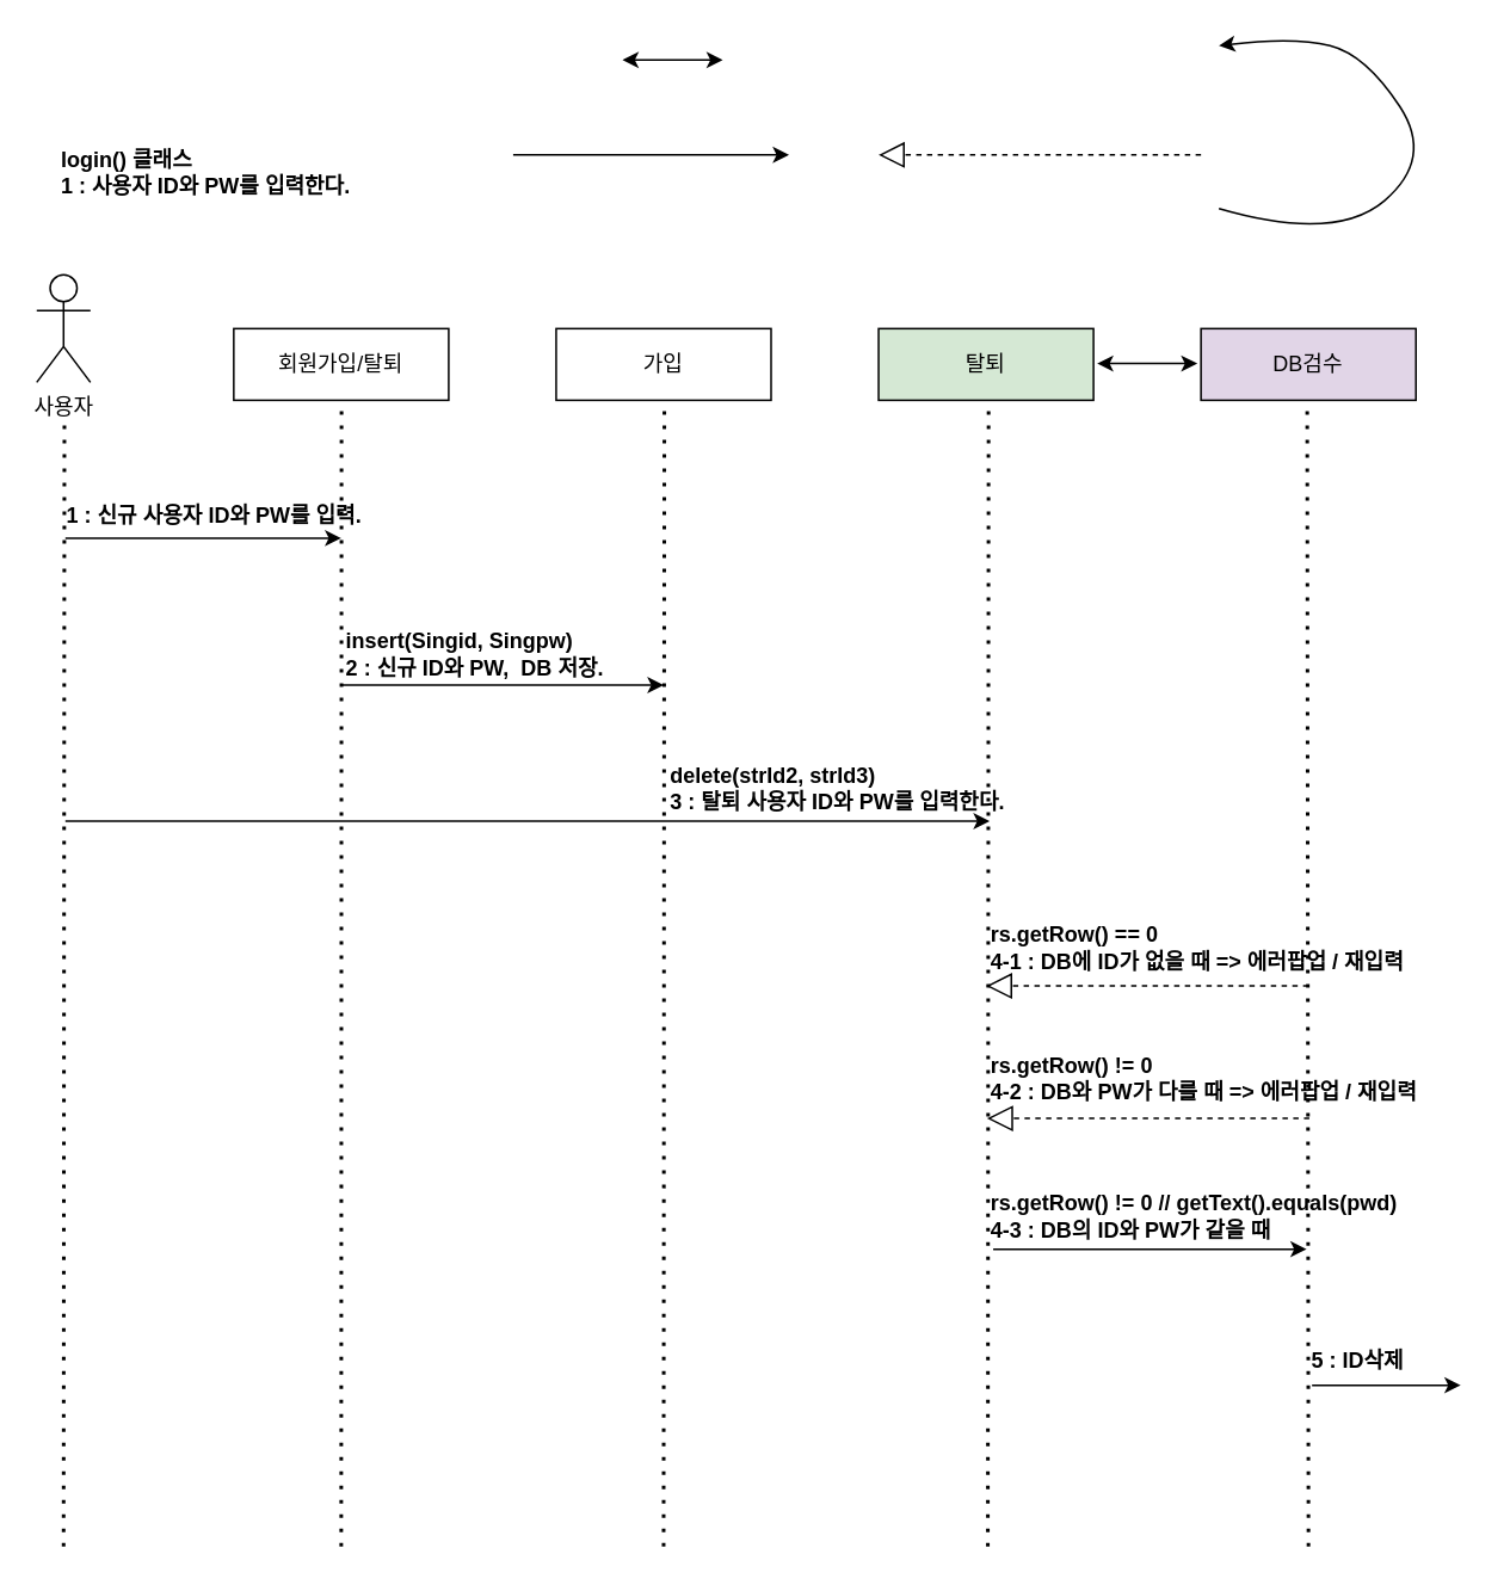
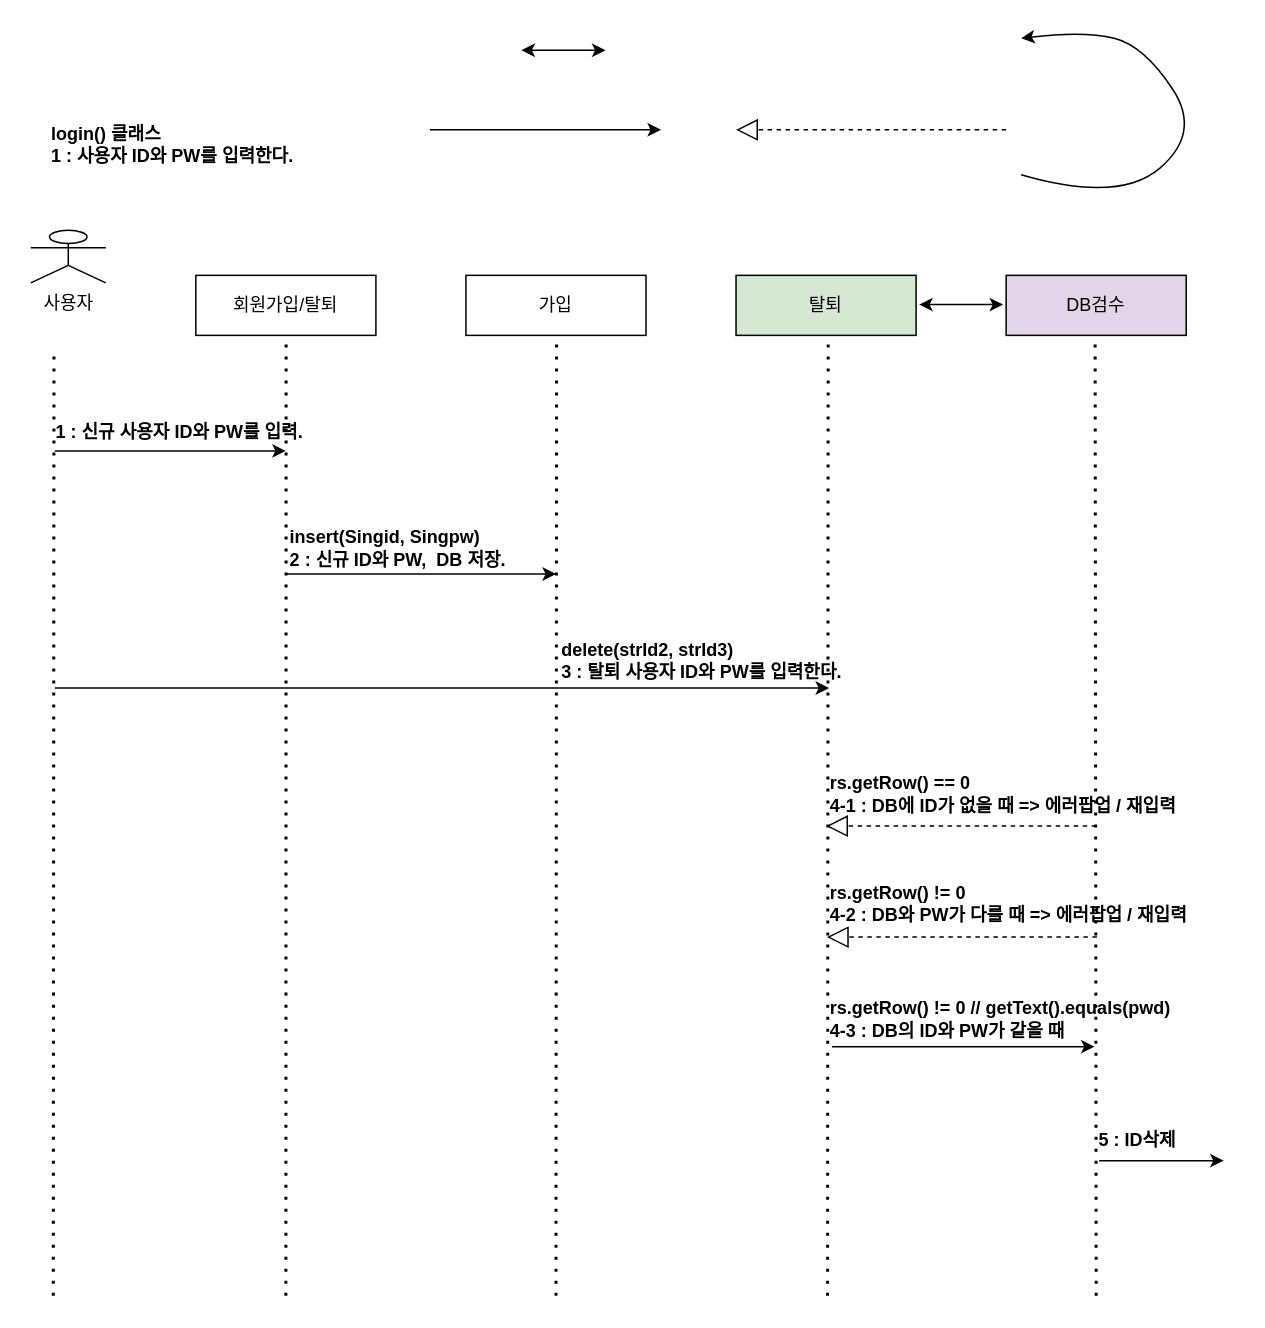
  <mxCell id="0" />
  <mxCell id="1" parent="0" />
- <mxCell id="2" value="사용자" style="shape=umlActor;verticalLabelPosition=bottom;verticalAlign=top;html=1;outlineConnect=0;" parent="1" vertex="1"><mxGeometry x="20" y="153" width="30" height="60" as="geometry" /></mxCell>
+ <mxCell id="2" value="사용자" style="shape=umlActor;verticalLabelPosition=bottom;verticalAlign=top;html=1;outlineConnect=0;" parent="1" vertex="1"><mxGeometry x="20" y="153" width="50" height="35" as="geometry" /></mxCell>
  <mxCell id="3" value="회원가입/탈퇴" style="rounded=0;whiteSpace=wrap;html=1;" parent="1" vertex="1"><mxGeometry x="130" y="183" width="120" height="40" as="geometry" /></mxCell>
  <mxCell id="4" value="가입" style="rounded=0;whiteSpace=wrap;html=1;" parent="1" vertex="1"><mxGeometry x="310" y="183" width="120" height="40" as="geometry" /></mxCell>
  <mxCell id="5" value="탈퇴" style="rounded=0;whiteSpace=wrap;html=1;fillColor=#d5e8d4;" parent="1" vertex="1"><mxGeometry x="490" y="183" width="120" height="40" as="geometry" /></mxCell>
  <mxCell id="6" value="DB검수" style="rounded=0;whiteSpace=wrap;html=1;fillColor=#e1d5e7;" parent="1" vertex="1"><mxGeometry x="670" y="183" width="120" height="40" as="geometry" /></mxCell>
  <mxCell id="7" value="" style="endArrow=none;dashed=1;html=1;dashPattern=1 3;strokeWidth=2;rounded=0;" parent="1" edge="1"><mxGeometry width="50" height="50" relative="1" as="geometry"><mxPoint x="190" y="863" as="sourcePoint" /><mxPoint x="190.17" y="223" as="targetPoint" /></mxGeometry></mxCell>
  <mxCell id="8" value="" style="endArrow=none;dashed=1;html=1;dashPattern=1 3;strokeWidth=2;rounded=0;" parent="1" edge="1"><mxGeometry width="50" height="50" relative="1" as="geometry"><mxPoint x="370" y="863" as="sourcePoint" /><mxPoint x="370.41" y="224" as="targetPoint" /></mxGeometry></mxCell>
  <mxCell id="9" value="" style="endArrow=none;dashed=1;html=1;dashPattern=1 3;strokeWidth=2;rounded=0;" parent="1" edge="1"><mxGeometry width="50" height="50" relative="1" as="geometry"><mxPoint x="551" y="863" as="sourcePoint" /><mxPoint x="551.41" y="223" as="targetPoint" /></mxGeometry></mxCell>
  <mxCell id="10" value="" style="endArrow=none;dashed=1;html=1;dashPattern=1 3;strokeWidth=2;rounded=0;" parent="1" edge="1"><mxGeometry width="50" height="50" relative="1" as="geometry"><mxPoint x="730" y="863" as="sourcePoint" /><mxPoint x="729.29" y="223" as="targetPoint" /></mxGeometry></mxCell>
  <mxCell id="11" value="" style="endArrow=classic;html=1;rounded=0;" parent="1" edge="1"><mxGeometry width="50" height="50" relative="1" as="geometry"><mxPoint x="36" y="300" as="sourcePoint" /><mxPoint x="190" y="300" as="targetPoint" /></mxGeometry></mxCell>
  <mxCell id="12" value="" style="endArrow=none;dashed=1;html=1;dashPattern=1 3;strokeWidth=2;rounded=0;" parent="1" edge="1"><mxGeometry width="50" height="50" relative="1" as="geometry"><mxPoint x="35" y="863" as="sourcePoint" /><mxPoint x="35.47" y="233" as="targetPoint" /></mxGeometry></mxCell>
  <mxCell id="13" value="&lt;b&gt;insert(Singid, Singpw)&lt;br&gt;2 : 신규 ID와 PW,&amp;nbsp; DB 저장.&lt;/b&gt;" style="text;html=1;strokeColor=none;fillColor=none;align=left;verticalAlign=middle;whiteSpace=wrap;rounded=0;" parent="1" vertex="1"><mxGeometry x="191" y="344" width="182" height="41" as="geometry" /></mxCell>
  <mxCell id="14" value="" style="endArrow=classic;html=1;rounded=0;" parent="1" edge="1"><mxGeometry width="50" height="50" relative="1" as="geometry"><mxPoint x="190" y="382" as="sourcePoint" /><mxPoint x="370" y="382" as="targetPoint" /></mxGeometry></mxCell>
  <mxCell id="15" value="&lt;b&gt;1 : 신규 사용자 ID와 PW를 입력.&lt;/b&gt;" style="text;html=1;strokeColor=none;fillColor=none;align=left;verticalAlign=middle;whiteSpace=wrap;rounded=0;" parent="1" vertex="1"><mxGeometry x="35" y="267" width="184" height="41" as="geometry" /></mxCell>
  <mxCell id="16" value="&lt;b&gt;login() 클래스&lt;br&gt;1 : 사용자 ID와 PW를 입력한다.&lt;/b&gt;" style="text;html=1;strokeColor=none;fillColor=none;align=left;verticalAlign=middle;whiteSpace=wrap;rounded=0;" parent="1" vertex="1"><mxGeometry x="31.5" y="75" width="182" height="41" as="geometry" /></mxCell>
  <mxCell id="17" value="" style="endArrow=classic;html=1;rounded=0;" parent="1" edge="1"><mxGeometry width="50" height="50" relative="1" as="geometry"><mxPoint x="286" y="86" as="sourcePoint" /><mxPoint x="440" y="86" as="targetPoint" /></mxGeometry></mxCell>
  <mxCell id="18" value="" style="endArrow=block;dashed=1;endFill=0;endSize=12;html=1;rounded=0;" edge="1" parent="1"><mxGeometry width="160" relative="1" as="geometry"><mxPoint x="730" y="550" as="sourcePoint" /><mxPoint x="550" y="550" as="targetPoint" /></mxGeometry></mxCell>
  <mxCell id="19" value="" style="curved=1;endArrow=classic;html=1;rounded=0;" edge="1" parent="1"><mxGeometry width="50" height="50" relative="1" as="geometry"><mxPoint x="680" y="116" as="sourcePoint" /><mxPoint x="680" y="25" as="targetPoint" /><Array as="points"><mxPoint x="745" y="135" /><mxPoint x="800" y="88" /><mxPoint x="762" y="30" /><mxPoint x="722" y="20" /></Array></mxGeometry></mxCell>
  <mxCell id="20" value="" style="endArrow=classic;html=1;rounded=0;" edge="1" parent="1"><mxGeometry width="50" height="50" relative="1" as="geometry"><mxPoint x="36" y="458" as="sourcePoint" /><mxPoint x="552" y="458" as="targetPoint" /></mxGeometry></mxCell>
  <mxCell id="21" value="&lt;b&gt;delete(strId2, strId3)&lt;br&gt;3 : 탈퇴 사용자 ID와 PW를 입력한다.&lt;/b&gt;" style="text;html=1;strokeColor=none;fillColor=none;align=left;verticalAlign=middle;whiteSpace=wrap;rounded=0;" vertex="1" parent="1"><mxGeometry x="372" y="419" width="218" height="41" as="geometry" /></mxCell>
  <mxCell id="22" value="" style="endArrow=classic;html=1;rounded=0;" edge="1" parent="1"><mxGeometry width="50" height="50" relative="1" as="geometry"><mxPoint x="554" y="697" as="sourcePoint" /><mxPoint x="729" y="697" as="targetPoint" /></mxGeometry></mxCell>
  <mxCell id="23" value="&lt;b style=&quot;border-color: var(--border-color);&quot;&gt;rs.getRow() != 0 //&amp;nbsp;&lt;/b&gt;&lt;b&gt;getText().equals(pwd)&lt;br&gt;4-3 : DB의 ID와 PW가 같을 때&amp;nbsp;&lt;/b&gt;" style="text;html=1;strokeColor=none;fillColor=none;align=left;verticalAlign=middle;whiteSpace=wrap;rounded=0;" vertex="1" parent="1"><mxGeometry x="551" y="658" width="263" height="41" as="geometry" /></mxCell>
  <mxCell id="24" value="&lt;b&gt;rs.getRow() == 0&lt;br&gt;4-1 : DB에 ID가 없을 때 =&amp;gt; 에러팝업 / 재입력&lt;/b&gt;" style="text;html=1;strokeColor=none;fillColor=none;align=left;verticalAlign=middle;whiteSpace=wrap;rounded=0;" vertex="1" parent="1"><mxGeometry x="551" y="508" width="270" height="41" as="geometry" /></mxCell>
  <mxCell id="25" value="" style="endArrow=block;dashed=1;endFill=0;endSize=12;html=1;rounded=0;" edge="1" parent="1"><mxGeometry width="160" relative="1" as="geometry"><mxPoint x="670" y="86" as="sourcePoint" /><mxPoint x="490" y="86" as="targetPoint" /></mxGeometry></mxCell>
  <mxCell id="26" value="" style="endArrow=block;dashed=1;endFill=0;endSize=12;html=1;rounded=0;" edge="1" parent="1"><mxGeometry width="160" relative="1" as="geometry"><mxPoint x="730.5" y="624" as="sourcePoint" /><mxPoint x="550.5" y="624" as="targetPoint" /></mxGeometry></mxCell>
  <mxCell id="27" value="" style="endArrow=classic;startArrow=classic;html=1;rounded=0;" edge="1" parent="1"><mxGeometry width="50" height="50" relative="1" as="geometry"><mxPoint x="347" y="33" as="sourcePoint" /><mxPoint x="403" y="33" as="targetPoint" /></mxGeometry></mxCell>
  <mxCell id="28" value="" style="endArrow=classic;startArrow=classic;html=1;rounded=0;" edge="1" parent="1"><mxGeometry width="50" height="50" relative="1" as="geometry"><mxPoint x="612" y="202.5" as="sourcePoint" /><mxPoint x="668" y="202.5" as="targetPoint" /></mxGeometry></mxCell>
  <mxCell id="29" value="&lt;b&gt;rs.getRow() != 0&lt;br&gt;4-2 : DB와 PW가 다를 때 =&amp;gt; 에러팝업 / 재입력&lt;/b&gt;" style="text;html=1;strokeColor=none;fillColor=none;align=left;verticalAlign=middle;whiteSpace=wrap;rounded=0;" vertex="1" parent="1"><mxGeometry x="551" y="581" width="270" height="41" as="geometry" /></mxCell>
  <mxCell id="30" value="" style="endArrow=classic;html=1;rounded=0;" edge="1" parent="1"><mxGeometry width="50" height="50" relative="1" as="geometry"><mxPoint x="732" y="773" as="sourcePoint" /><mxPoint x="815" y="773" as="targetPoint" /></mxGeometry></mxCell>
  <mxCell id="31" value="&lt;b&gt;5 : ID삭제&lt;/b&gt;" style="text;html=1;strokeColor=none;fillColor=none;align=left;verticalAlign=middle;whiteSpace=wrap;rounded=0;" vertex="1" parent="1"><mxGeometry x="730" y="739" width="85" height="41" as="geometry" /></mxCell>
